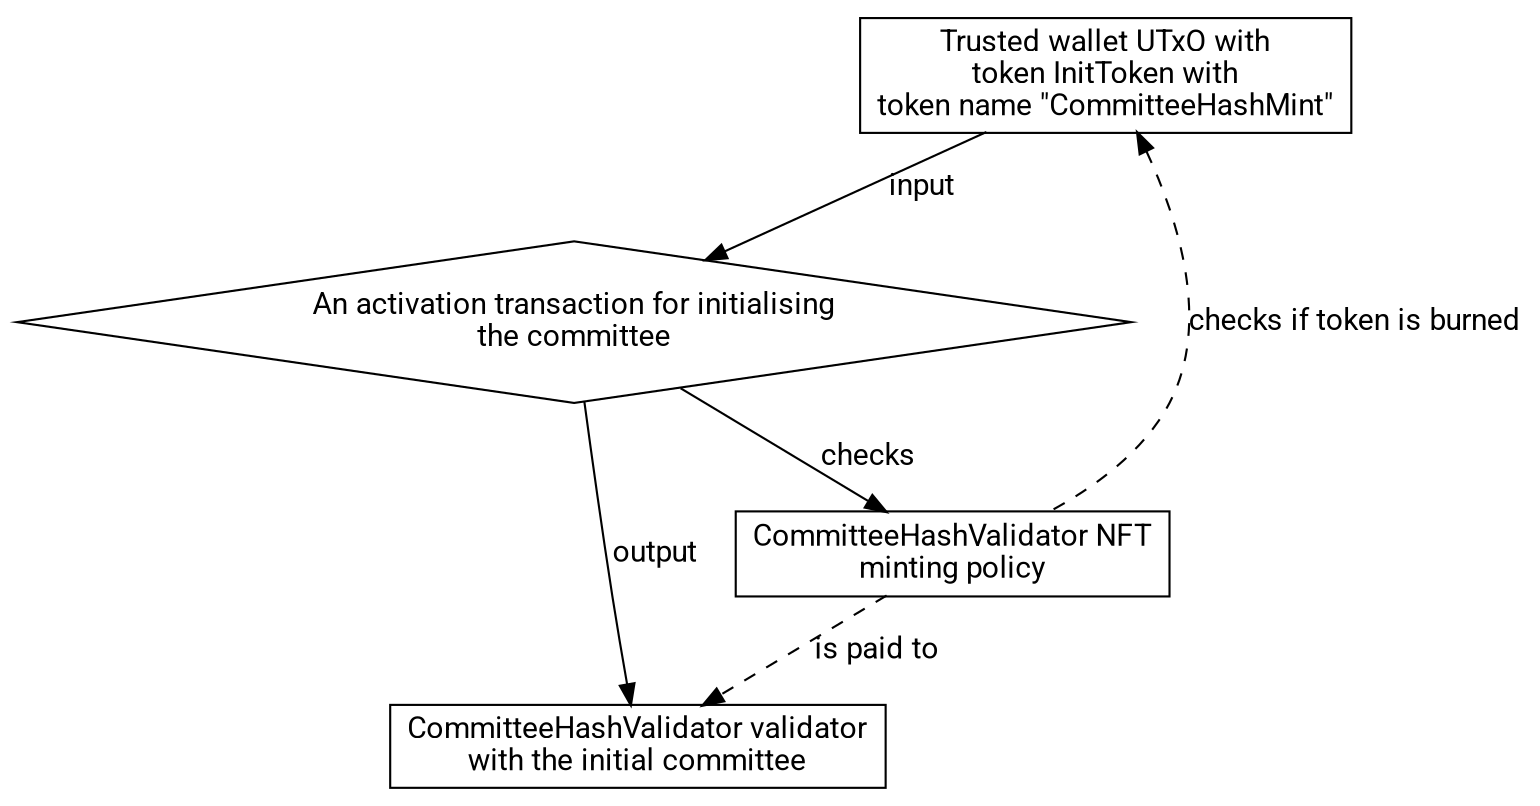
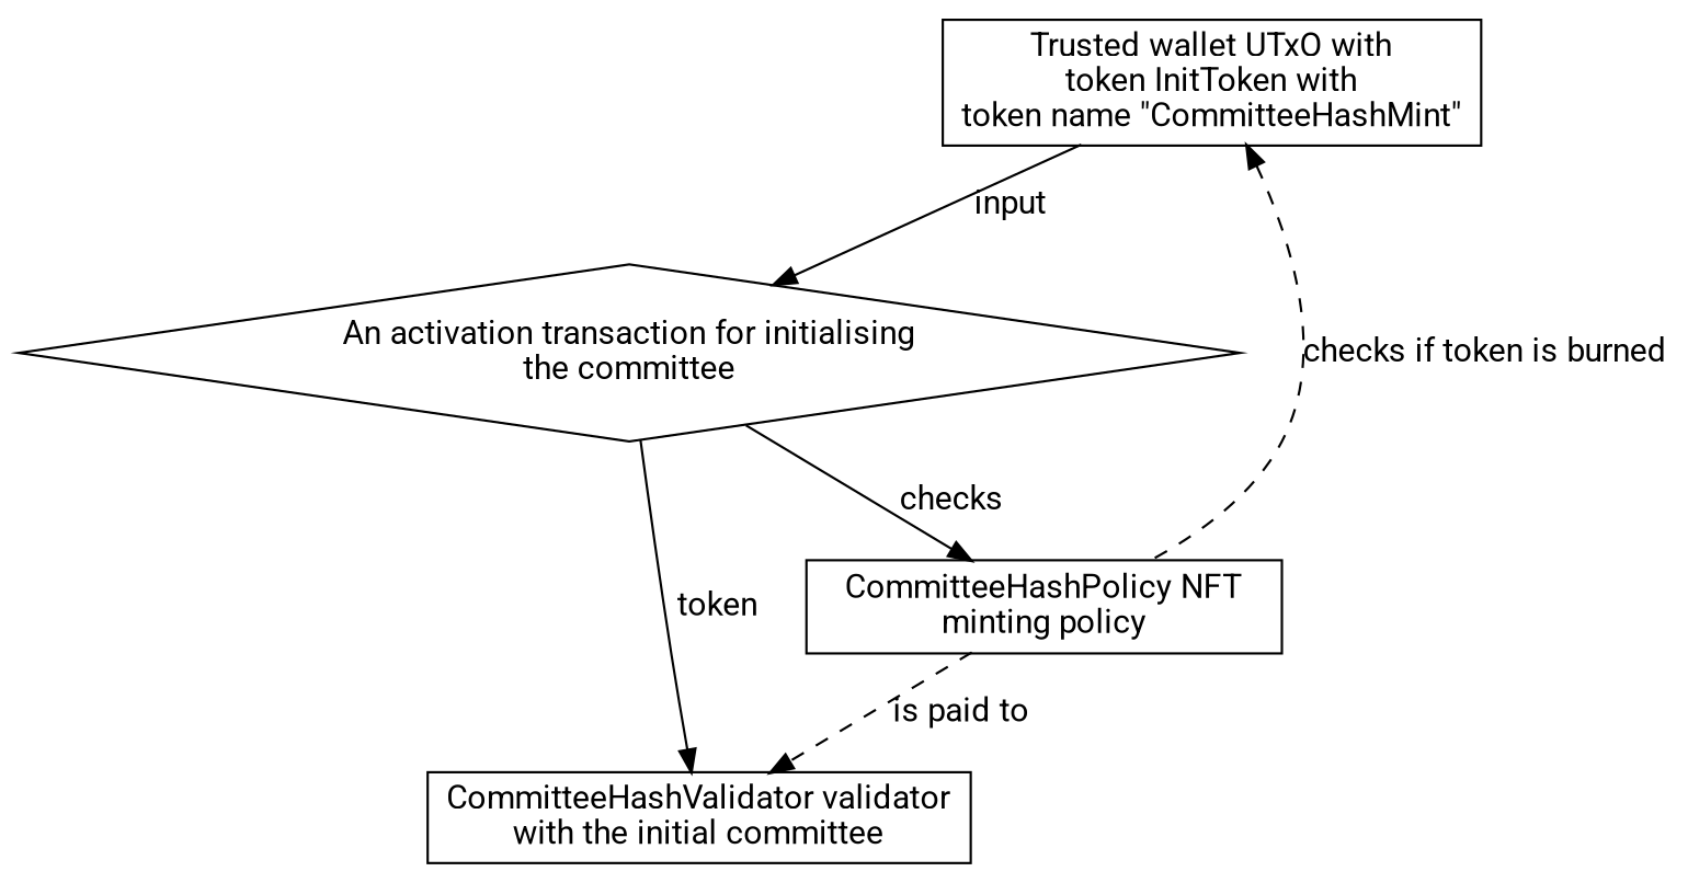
  strict digraph {
    fontname=Roboto
    nodesep=0.5
    ranksep=0.5
    node [fontname=Roboto shape=record]
    edge [fontname=Roboto]
    n1 [label="Trusted wallet UTxO with\ntoken InitToken with\ntoken name \"CommitteeHashMint\""]
    n2 [label="An activation transaction for initialising\nthe committee" shape=diamond]
-   n3 [label="CommitteeHashValidator NFT\nminting policy"]
+   n3 [label="CommitteeHashPolicy NFT\nminting policy"]
    n4 [label="CommitteeHashValidator validator\nwith the initial committee"]
    n1 -> n2 [label=input]
    n1 -> n3 [dir=back label="checks if token is burned" style=dashed]
    n2 -> n3 [label=checks]
-   n2 -> n4 [label=output]
+   n2 -> n4 [label=token]
    n3 -> n4 [label="is paid to" style=dashed]
  }
